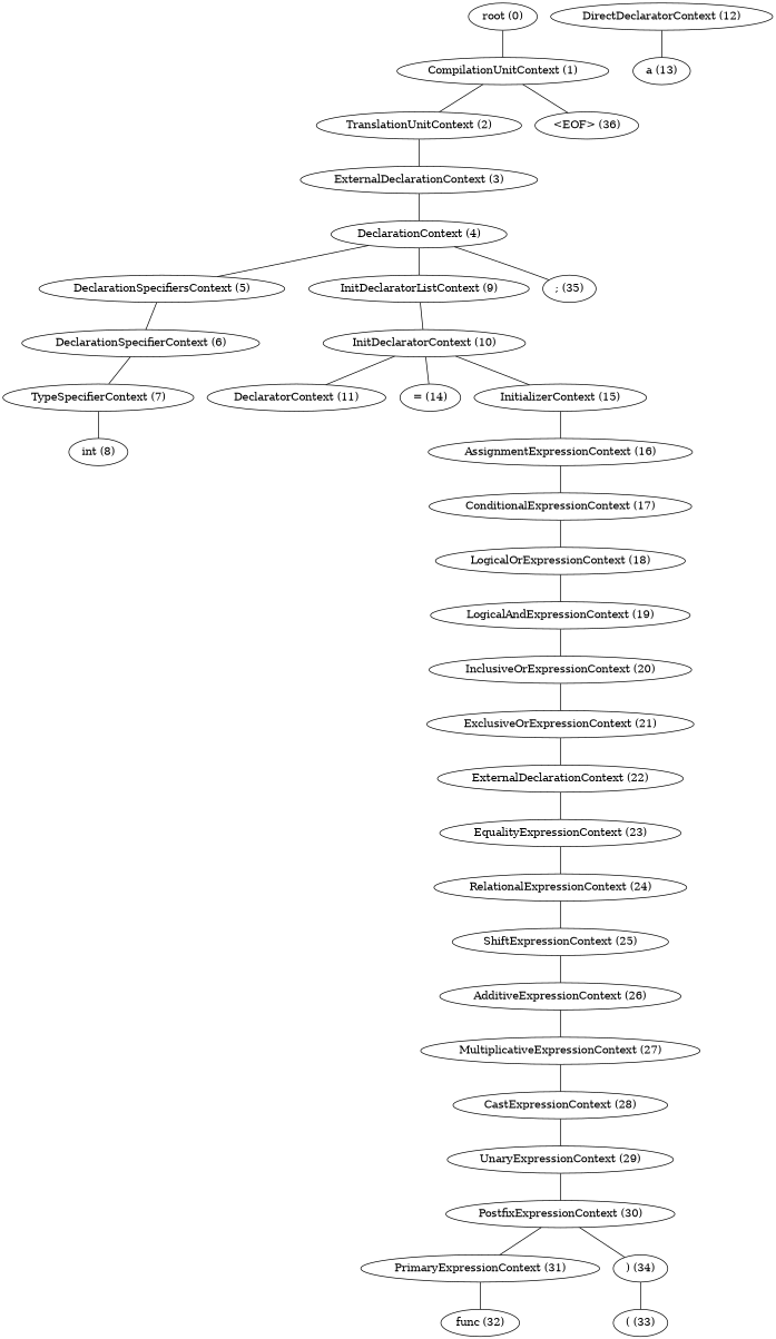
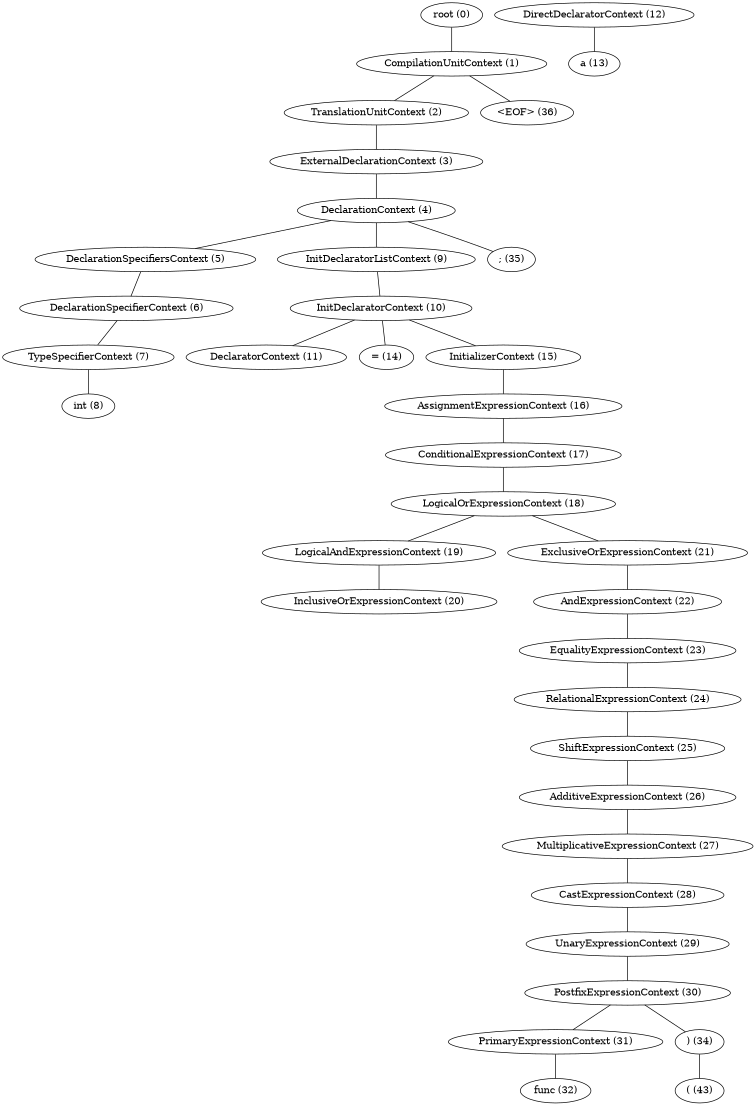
  graph {
    n1 [label="root (0)"]
    n2 [label="CompilationUnitContext (1)"]
    n3 [label="TranslationUnitContext (2)"]
    n4 [label="<EOF> (36)"]
    n5 [label="ExternalDeclarationContext (3)"]
    n6 [label="DeclarationContext (4)"]
    n7 [label="DeclarationSpecifiersContext (5)"]
    n8 [label="InitDeclaratorListContext (9)"]
    n9 [label="; (35)"]
    n10 [label="DeclarationSpecifierContext (6)"]
    n11 [label="InitDeclaratorContext (10)"]
    n12 [label="TypeSpecifierContext (7)"]
    n13 [label="DeclaratorContext (11)"]
    n14 [label="= (14)"]
    n15 [label="InitializerContext (15)"]
    n16 [label="int (8)"]
    n17 [label="AssignmentExpressionContext (16)"]
    n18 [label="DirectDeclaratorContext (12)"]
    n19 [label="a (13)"]
    n20 [label="ConditionalExpressionContext (17)"]
    n21 [label="LogicalOrExpressionContext (18)"]
    n22 [label="LogicalAndExpressionContext (19)"]
    n23 [label="InclusiveOrExpressionContext (20)"]
    n24 [label="ExclusiveOrExpressionContext (21)"]
-   n25 [label="ExternalDeclarationContext (22)"]
+   n25 [label="AndExpressionContext (22)"]
    n26 [label="EqualityExpressionContext (23)"]
    n27 [label="RelationalExpressionContext (24)"]
    n28 [label="ShiftExpressionContext (25)"]
    n29 [label="AdditiveExpressionContext (26)"]
    n30 [label="MultiplicativeExpressionContext (27)"]
    n31 [label="CastExpressionContext (28)"]
    n32 [label="UnaryExpressionContext (29)"]
    n33 [label="PostfixExpressionContext (30)"]
    n34 [label="PrimaryExpressionContext (31)"]
    n35 [label=") (34)"]
    n36 [label="func (32)"]
-   n37 [label="( (33)"]
+   n37 [label="( (43)"]
    n1 -- n2
    n2 -- n3
    n2 -- n4
    n3 -- n5
    n5 -- n6
    n6 -- n7
    n6 -- n8
    n6 -- n9
    n7 -- n10
    n8 -- n11
    n10 -- n12
    n11 -- n13
    n11 -- n14
    n11 -- n15
    n12 -- n16
    n15 -- n17
    n17 -- n20
    n18 -- n19
    n20 -- n21
    n21 -- n22
    n22 -- n23
-   n23 -- n24
+   n21 -- n24
    n24 -- n25
    n25 -- n26
    n26 -- n27
    n27 -- n28
    n28 -- n29
    n29 -- n30
    n30 -- n31
    n31 -- n32
    n32 -- n33
    n33 -- n34
    n33 -- n35
    n34 -- n36
    n35 -- n37
  }
